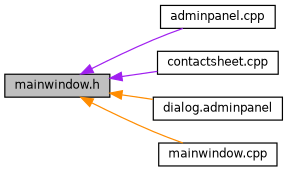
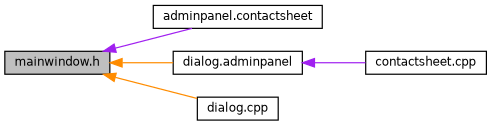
  digraph {
    rankdir=LR
    node [color=black fillcolor=white fontname=Helvetica fontsize=10 shape=record style=filled]
    edge [color=purple dir=back fontname=Helvetica fontsize=10 labelfontname=Helvetica labelfontsize=10 style=solid]
    n1 [fillcolor=grey75 fontcolor=black height=0.2 label="mainwindow.h" width=0.4]
-   n2 [height=0.2 label="adminpanel.cpp" width=0.4]
+   n2 [height=0.2 label="adminpanel.contactsheet" width=0.4]
    n3 [height=0.2 label="contactsheet.cpp" width=0.4]
    n4 [height=0.2 label="dialog.adminpanel" width=0.4]
-   n5 [height=0.2 label="mainwindow.cpp" width=0.4]
+   n5 [height=0.2 label="dialog.cpp" width=0.4]
    n1 -> n2
-   n1 -> n3
+   n4 -> n3
    n1 -> n4 [color=darkorange]
    n1 -> n5 [color=darkorange]
  }
